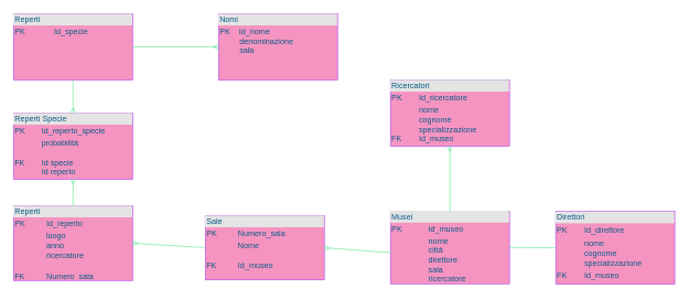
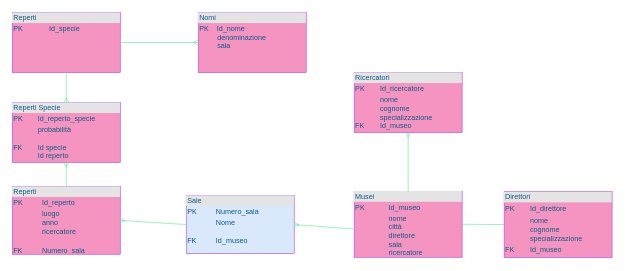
  <mxCell id="0" />
  <mxCell id="1" parent="0" />
  <mxCell id="2" value="&lt;div style=&quot;box-sizing: border-box ; width: 100% ; background: #e4e4e4 ; padding: 2px&quot;&gt;Reperti&lt;/div&gt;&lt;table style=&quot;width: 100% ; font-size: 1em&quot; cellpadding=&quot;2&quot; cellspacing=&quot;0&quot;&gt;&lt;tbody&gt;&lt;tr&gt;&lt;td&gt;PK&lt;/td&gt;&lt;td&gt;Id_reperto&lt;/td&gt;&lt;/tr&gt;&lt;tr&gt;&lt;td&gt;&amp;nbsp; &amp;nbsp; &amp;nbsp; &amp;nbsp;&lt;br&gt;&lt;br&gt;&lt;/td&gt;&lt;td&gt;luogo&lt;br&gt;anno&lt;br&gt;ricercatore&lt;br&gt;&lt;br&gt;&lt;/td&gt;&lt;/tr&gt;&lt;tr&gt;&lt;td&gt;FK&amp;nbsp;&amp;nbsp;&lt;/td&gt;&lt;td&gt;Numero_sala&lt;br&gt;&lt;/td&gt;&lt;/tr&gt;&lt;/tbody&gt;&lt;/table&gt;" style="verticalAlign=top;align=left;overflow=fill;html=1;fillColor=#F694C1;strokeColor=#AF45ED;fontColor=#095C86;" parent="1" vertex="1"><mxGeometry x="20" y="310" width="180" height="113" as="geometry" /></mxCell>
  <mxCell id="3" value="&lt;div style=&quot;box-sizing: border-box ; width: 100% ; background: #e4e4e4 ; padding: 2px&quot;&gt;Ricercatori&lt;/div&gt;&lt;table style=&quot;width: 100% ; font-size: 1em&quot; cellpadding=&quot;2&quot; cellspacing=&quot;0&quot;&gt;&lt;tbody&gt;&lt;tr&gt;&lt;td&gt;PK&lt;/td&gt;&lt;td&gt;Id_ricercatore&lt;/td&gt;&lt;/tr&gt;&lt;tr&gt;&lt;td&gt;&amp;nbsp; &amp;nbsp; &amp;nbsp; &amp;nbsp;&lt;br&gt;&lt;br&gt;&lt;br&gt;FK&lt;/td&gt;&lt;td&gt;nome&lt;br&gt;cognome&lt;br&gt;specializzazione&lt;br&gt;Id_museo&lt;/td&gt;&lt;/tr&gt;&lt;/tbody&gt;&lt;/table&gt;" style="verticalAlign=top;align=left;overflow=fill;html=1;fillColor=#F694C1;strokeColor=#AF45ED;fontColor=#095C86;" parent="1" vertex="1"><mxGeometry x="590" y="120" width="180" height="100" as="geometry" /></mxCell>
- <mxCell id="4" value="&lt;div style=&quot;box-sizing: border-box ; width: 100% ; background: #e4e4e4 ; padding: 2px&quot;&gt;Sale&lt;/div&gt;&lt;table style=&quot;width: 100% ; font-size: 1em&quot; cellpadding=&quot;2&quot; cellspacing=&quot;0&quot;&gt;&lt;tbody&gt;&lt;tr&gt;&lt;td&gt;PK&lt;/td&gt;&lt;td&gt;Numero_sala&lt;/td&gt;&lt;/tr&gt;&lt;tr&gt;&lt;td&gt;&amp;nbsp; &amp;nbsp; &amp;nbsp; &amp;nbsp;&lt;br&gt;FK&lt;/td&gt;&lt;td&gt;Nome&lt;br&gt;&lt;br&gt;Id_museo&lt;br&gt;&lt;br&gt;&lt;/td&gt;&lt;/tr&gt;&lt;/tbody&gt;&lt;/table&gt;" style="verticalAlign=top;align=left;overflow=fill;html=1;fillColor=#F694C1;strokeColor=#AF45ED;fontColor=#095C86;" parent="1" vertex="1"><mxGeometry x="310" y="325" width="180" height="97" as="geometry" /></mxCell>
+ <mxCell id="4" value="&lt;div style=&quot;box-sizing: border-box ; width: 100% ; background: #e4e4e4 ; padding: 2px&quot;&gt;Sale&lt;/div&gt;&lt;table style=&quot;width: 100% ; font-size: 1em&quot; cellpadding=&quot;2&quot; cellspacing=&quot;0&quot;&gt;&lt;tbody&gt;&lt;tr&gt;&lt;td&gt;PK&lt;/td&gt;&lt;td&gt;Numero_sala&lt;/td&gt;&lt;/tr&gt;&lt;tr&gt;&lt;td&gt;&amp;nbsp; &amp;nbsp; &amp;nbsp; &amp;nbsp;&lt;br&gt;FK&lt;/td&gt;&lt;td&gt;Nome&lt;br&gt;&lt;br&gt;Id_museo&lt;br&gt;&lt;br&gt;&lt;/td&gt;&lt;/tr&gt;&lt;/tbody&gt;&lt;/table&gt;" style="verticalAlign=top;align=left;overflow=fill;html=1;fillColor=#dae8fc;strokeColor=#AF45ED;fontColor=#095C86;" parent="1" vertex="1"><mxGeometry x="310" y="325" width="180" height="97" as="geometry" /></mxCell>
  <mxCell id="5" value="&lt;div style=&quot;box-sizing: border-box ; width: 100% ; background: #e4e4e4 ; padding: 2px&quot;&gt;Musei&lt;/div&gt;&lt;table style=&quot;width: 100% ; font-size: 1em&quot; cellpadding=&quot;2&quot; cellspacing=&quot;0&quot;&gt;&lt;tbody&gt;&lt;tr&gt;&lt;td&gt;PK&lt;/td&gt;&lt;td&gt;Id_museo&lt;/td&gt;&lt;/tr&gt;&lt;tr&gt;&lt;td&gt;&amp;nbsp; &amp;nbsp; &amp;nbsp; &amp;nbsp;&lt;br&gt;&lt;br&gt;&lt;/td&gt;&lt;td&gt;nome&lt;br&gt;città&lt;br&gt;direttore&lt;br&gt;sala&lt;br&gt;ricercatore&lt;/td&gt;&lt;/tr&gt;&lt;tr&gt;&lt;td&gt;&lt;/td&gt;&lt;td&gt;&lt;br&gt;&lt;/td&gt;&lt;/tr&gt;&lt;/tbody&gt;&lt;/table&gt;" style="verticalAlign=top;align=left;overflow=fill;html=1;fillColor=#F694C1;strokeColor=#AF45ED;fontColor=#095C86;" parent="1" vertex="1"><mxGeometry x="590" y="318" width="180" height="110" as="geometry" /></mxCell>
  <mxCell id="6" style="edgeStyle=orthogonalEdgeStyle;rounded=0;orthogonalLoop=1;jettySize=auto;html=1;entryX=0;entryY=0.25;entryDx=0;entryDy=0;strokeColor=none;endArrow=ERmany;endFill=0;fontColor=#095C86;" parent="1" source="7" target="8" edge="1"><mxGeometry relative="1" as="geometry" /></mxCell>
  <mxCell id="7" value="&lt;div style=&quot;box-sizing: border-box ; width: 100% ; background: #e4e4e4 ; padding: 2px&quot;&gt;Reperti&lt;/div&gt;&lt;table style=&quot;width: 100% ; font-size: 1em&quot; cellpadding=&quot;2&quot; cellspacing=&quot;0&quot;&gt;&lt;tbody&gt;&lt;tr&gt;&lt;td&gt;PK&lt;/td&gt;&lt;td&gt;Id_specie&lt;/td&gt;&lt;/tr&gt;&lt;tr&gt;&lt;td&gt;&amp;nbsp; &amp;nbsp; &amp;nbsp; &amp;nbsp;&lt;br&gt;&lt;br&gt;&lt;/td&gt;&lt;td&gt;&lt;br&gt;&lt;br&gt;&lt;/td&gt;&lt;/tr&gt;&lt;/tbody&gt;&lt;/table&gt;" style="verticalAlign=top;align=left;overflow=fill;html=1;fillColor=#F694C1;strokeColor=#AF45ED;fontColor=#095C86;" parent="1" vertex="1"><mxGeometry x="20" y="20" width="180" height="100" as="geometry" /></mxCell>
  <mxCell id="8" value="&lt;div style=&quot;box-sizing: border-box ; width: 100% ; background: #e4e4e4 ; padding: 2px&quot;&gt;Nomi&lt;/div&gt;&lt;table style=&quot;width: 100% ; font-size: 1em&quot; cellpadding=&quot;2&quot; cellspacing=&quot;0&quot;&gt;&lt;tbody&gt;&lt;tr&gt;&lt;td&gt;PK&amp;nbsp; &amp;nbsp; Id_nome&lt;br&gt;&amp;nbsp; &amp;nbsp; &amp;nbsp; &amp;nbsp; &amp;nbsp;denominazione&lt;br&gt;&amp;nbsp; &amp;nbsp; &amp;nbsp; &amp;nbsp; &amp;nbsp;sala&amp;nbsp; &amp;nbsp;&lt;/td&gt;&lt;td&gt;&lt;br&gt;&lt;/td&gt;&lt;/tr&gt;&lt;tr&gt;&lt;td&gt;&lt;/td&gt;&lt;td&gt;&lt;br&gt;&lt;/td&gt;&lt;/tr&gt;&lt;/tbody&gt;&lt;/table&gt;" style="verticalAlign=top;align=left;overflow=fill;html=1;fillColor=#F694C1;strokeColor=#AF45ED;fontColor=#095C86;" parent="1" vertex="1"><mxGeometry x="330" y="20" width="180" height="100" as="geometry" /></mxCell>
  <mxCell id="9" style="edgeStyle=orthogonalEdgeStyle;rounded=0;orthogonalLoop=1;jettySize=auto;html=1;exitX=0.5;exitY=1;exitDx=0;exitDy=0;endArrow=ERmany;endFill=0;strokeColor=#60E696;fontColor=#095C86;" parent="1" source="4" target="4" edge="1"><mxGeometry relative="1" as="geometry" /></mxCell>
  <mxCell id="10" value="&lt;div style=&quot;box-sizing: border-box ; width: 100% ; background: #e4e4e4 ; padding: 2px&quot;&gt;Reperti Specie&lt;/div&gt;&lt;table style=&quot;width: 100% ; font-size: 1em&quot; cellpadding=&quot;2&quot; cellspacing=&quot;0&quot;&gt;&lt;tbody&gt;&lt;tr&gt;&lt;td&gt;PK&lt;/td&gt;&lt;td&gt;Id_reperto_specie&lt;/td&gt;&lt;/tr&gt;&lt;tr&gt;&lt;td&gt;&amp;nbsp; &amp;nbsp; &amp;nbsp; &amp;nbsp;&lt;br&gt;FK&amp;nbsp; &amp;nbsp;&lt;/td&gt;&lt;td&gt;probabilità&lt;br&gt;&lt;br&gt;Id specie&lt;br&gt;Id reperto&lt;br&gt;&lt;/td&gt;&lt;/tr&gt;&lt;/tbody&gt;&lt;/table&gt;" style="verticalAlign=top;align=left;overflow=fill;html=1;fillColor=#F694C1;strokeColor=#AF45ED;fontColor=#095C86;" parent="1" vertex="1"><mxGeometry x="20" y="170" width="180" height="100" as="geometry" /></mxCell>
  <mxCell id="11" value="&lt;div style=&quot;box-sizing: border-box ; width: 100% ; background: #e4e4e4 ; padding: 2px&quot;&gt;&lt;font style=&quot;vertical-align: inherit&quot;&gt;&lt;font style=&quot;vertical-align: inherit&quot;&gt;Direttori&lt;/font&gt;&lt;/font&gt;&lt;/div&gt;&lt;table style=&quot;width: 100% ; font-size: 1em&quot; cellpadding=&quot;2&quot; cellspacing=&quot;0&quot;&gt;&lt;tbody&gt;&lt;tr&gt;&lt;td&gt;&lt;font style=&quot;vertical-align: inherit&quot;&gt;&lt;font style=&quot;vertical-align: inherit&quot;&gt;PK&lt;/font&gt;&lt;/font&gt;&lt;/td&gt;&lt;td&gt;&lt;font style=&quot;vertical-align: inherit&quot;&gt;&lt;font style=&quot;vertical-align: inherit&quot;&gt;Id_direttore&lt;/font&gt;&lt;/font&gt;&lt;/td&gt;&lt;/tr&gt;&lt;tr&gt;&lt;td&gt;&amp;nbsp; &amp;nbsp; &amp;nbsp; &amp;nbsp;&lt;br&gt;&lt;br&gt;&lt;/td&gt;&lt;td&gt;&lt;font style=&quot;vertical-align: inherit&quot;&gt;&lt;font style=&quot;vertical-align: inherit&quot;&gt;nome &lt;/font&gt;&lt;/font&gt;&lt;br&gt;&lt;font style=&quot;vertical-align: inherit&quot;&gt;&lt;font style=&quot;vertical-align: inherit&quot;&gt;cognome&lt;/font&gt;&lt;/font&gt;&lt;br&gt;&lt;font style=&quot;vertical-align: inherit&quot;&gt;&lt;font style=&quot;vertical-align: inherit&quot;&gt;specializzazione&lt;/font&gt;&lt;/font&gt;&lt;/td&gt;&lt;/tr&gt;&lt;tr&gt;&lt;td&gt;FK&lt;/td&gt;&lt;td&gt;Id_museo&lt;/td&gt;&lt;/tr&gt;&lt;/tbody&gt;&lt;/table&gt;" style="verticalAlign=top;align=left;overflow=fill;html=1;fillColor=#F694C1;strokeColor=#AF45ED;fontColor=#095C86;" parent="1" vertex="1"><mxGeometry x="840" y="318.5" width="180" height="110" as="geometry" /></mxCell>
  <mxCell id="12" value="" style="endArrow=none;html=1;exitX=1;exitY=0.5;exitDx=0;exitDy=0;entryX=0;entryY=0.5;entryDx=0;entryDy=0;strokeColor=#60E696;fontColor=#095C86;" parent="1" source="5" target="11" edge="1"><mxGeometry width="50" height="50" relative="1" as="geometry"><mxPoint x="960" y="240" as="sourcePoint" /><mxPoint x="1010" y="190" as="targetPoint" /><Array as="points" /></mxGeometry></mxCell>
  <mxCell id="13" value="" style="endArrow=ERmany;html=1;endFill=0;entryX=0.5;entryY=0;entryDx=0;entryDy=0;exitX=0.5;exitY=1;exitDx=0;exitDy=0;strokeColor=#60E696;fontColor=#095C86;" parent="1" source="7" target="10" edge="1"><mxGeometry width="50" height="50" relative="1" as="geometry"><mxPoint x="110" y="120" as="sourcePoint" /><mxPoint x="240" y="110" as="targetPoint" /></mxGeometry></mxCell>
  <mxCell id="14" value="" style="endArrow=ERmany;html=1;endFill=0;exitX=0.5;exitY=0;exitDx=0;exitDy=0;entryX=0.5;entryY=1;entryDx=0;entryDy=0;strokeColor=#60E696;fontColor=#095C86;" parent="1" source="2" target="10" edge="1"><mxGeometry width="50" height="50" relative="1" as="geometry"><mxPoint x="320" y="260" as="sourcePoint" /><mxPoint x="370" y="210" as="targetPoint" /></mxGeometry></mxCell>
  <mxCell id="15" value="" style="endArrow=ERmany;html=1;endFill=0;exitX=0;exitY=0.5;exitDx=0;exitDy=0;entryX=1;entryY=0.5;entryDx=0;entryDy=0;strokeColor=#60E696;fontColor=#095C86;" parent="1" source="4" target="2" edge="1"><mxGeometry width="50" height="50" relative="1" as="geometry"><mxPoint x="370" y="240" as="sourcePoint" /><mxPoint x="420" y="190" as="targetPoint" /></mxGeometry></mxCell>
  <mxCell id="16" value="" style="endArrow=ERmany;html=1;endFill=0;exitX=1;exitY=0.5;exitDx=0;exitDy=0;entryX=0;entryY=0.5;entryDx=0;entryDy=0;strokeColor=#60E696;fontColor=#095C86;" parent="1" source="7" target="8" edge="1"><mxGeometry width="50" height="50" relative="1" as="geometry"><mxPoint x="330" y="240" as="sourcePoint" /><mxPoint x="380" y="190" as="targetPoint" /></mxGeometry></mxCell>
  <mxCell id="17" value="" style="endArrow=ERmany;html=1;endFill=0;exitX=0.5;exitY=0;exitDx=0;exitDy=0;entryX=0.5;entryY=1;entryDx=0;entryDy=0;strokeColor=#60E696;fontColor=#095C86;" parent="1" source="5" target="3" edge="1"><mxGeometry width="50" height="50" relative="1" as="geometry"><mxPoint x="470" y="200" as="sourcePoint" /><mxPoint x="520" y="150" as="targetPoint" /></mxGeometry></mxCell>
  <mxCell id="18" value="" style="endArrow=ERmany;html=1;endFill=0;exitX=0.011;exitY=0.573;exitDx=0;exitDy=0;exitPerimeter=0;entryX=1;entryY=0.5;entryDx=0;entryDy=0;strokeColor=#60E696;fontColor=#095C86;" parent="1" source="5" target="4" edge="1"><mxGeometry width="50" height="50" relative="1" as="geometry"><mxPoint x="370" y="240" as="sourcePoint" /><mxPoint x="420" y="190" as="targetPoint" /></mxGeometry></mxCell>
